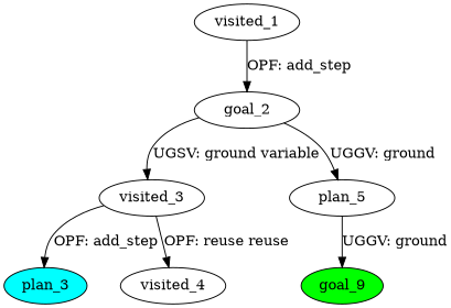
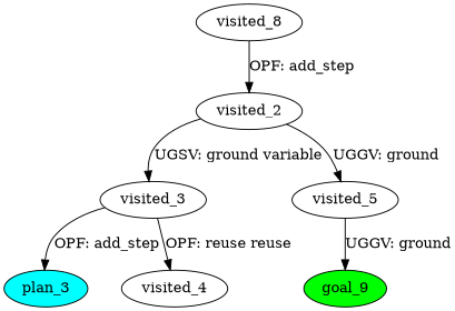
  digraph {
    node [fillcolor=white style=filled]
-   n1 [label=visited_1]
-   n2 [label=goal_2]
+   n1 [label=visited_8]
+   n2 [label=visited_2]
    n3 [label=visited_3]
-   n4 [label=plan_5]
+   n4 [label=visited_5]
    n5 [fillcolor=cyan label=plan_3]
    n6 [label=visited_4]
    n7 [fillcolor=green label=goal_9]
    n1 -> n2 [label="OPF: add_step"]
    n2 -> n3 [label="UGSV: ground variable"]
    n2 -> n4 [label="UGGV: ground"]
    n3 -> n5 [label="OPF: add_step"]
    n3 -> n6 [label="OPF: reuse reuse"]
    n4 -> n7 [label="UGGV: ground"]
  }
